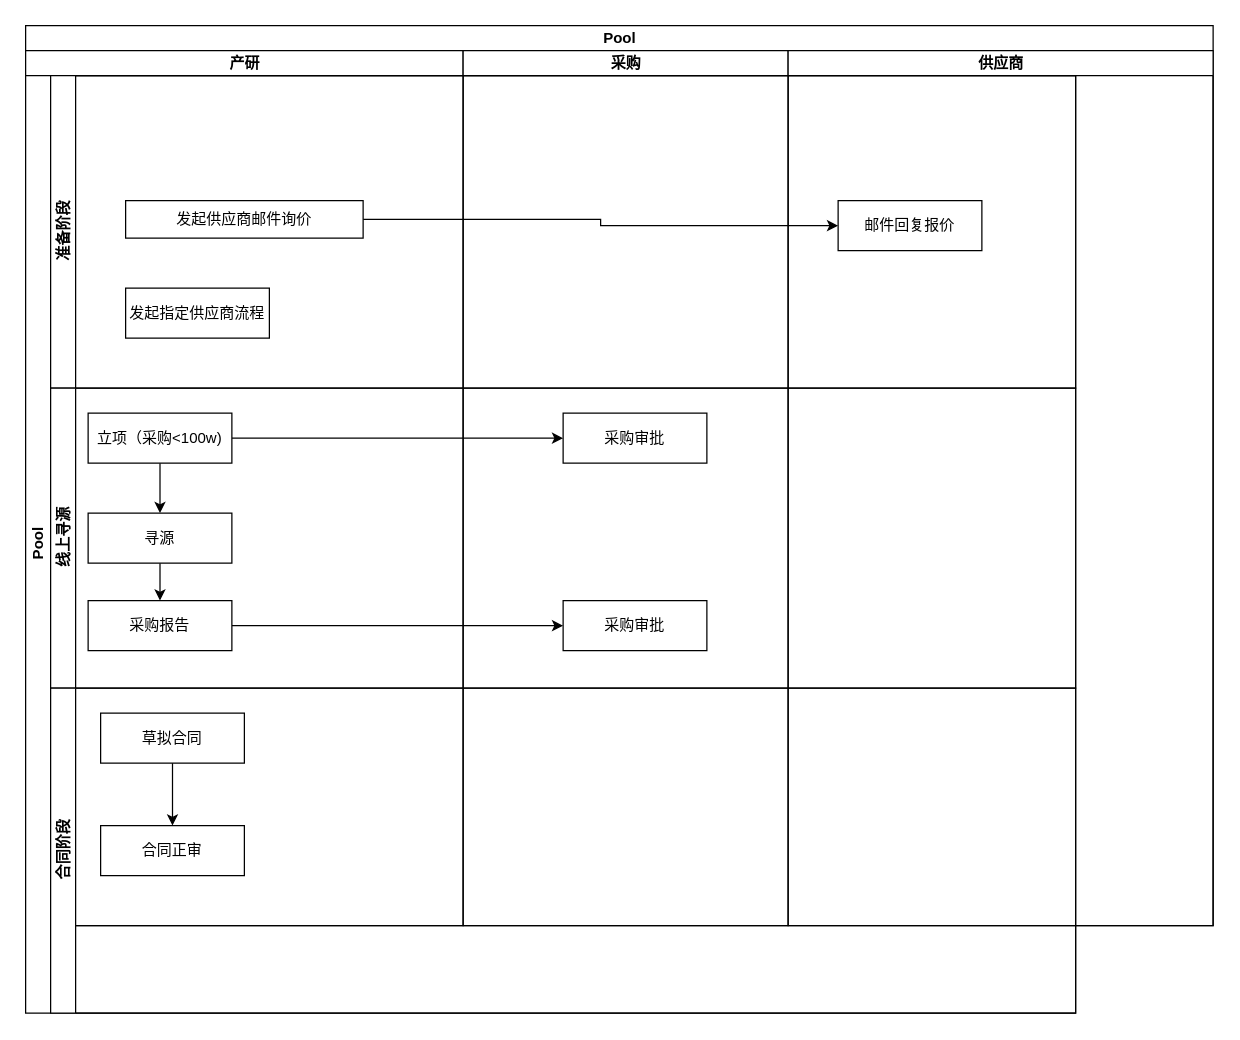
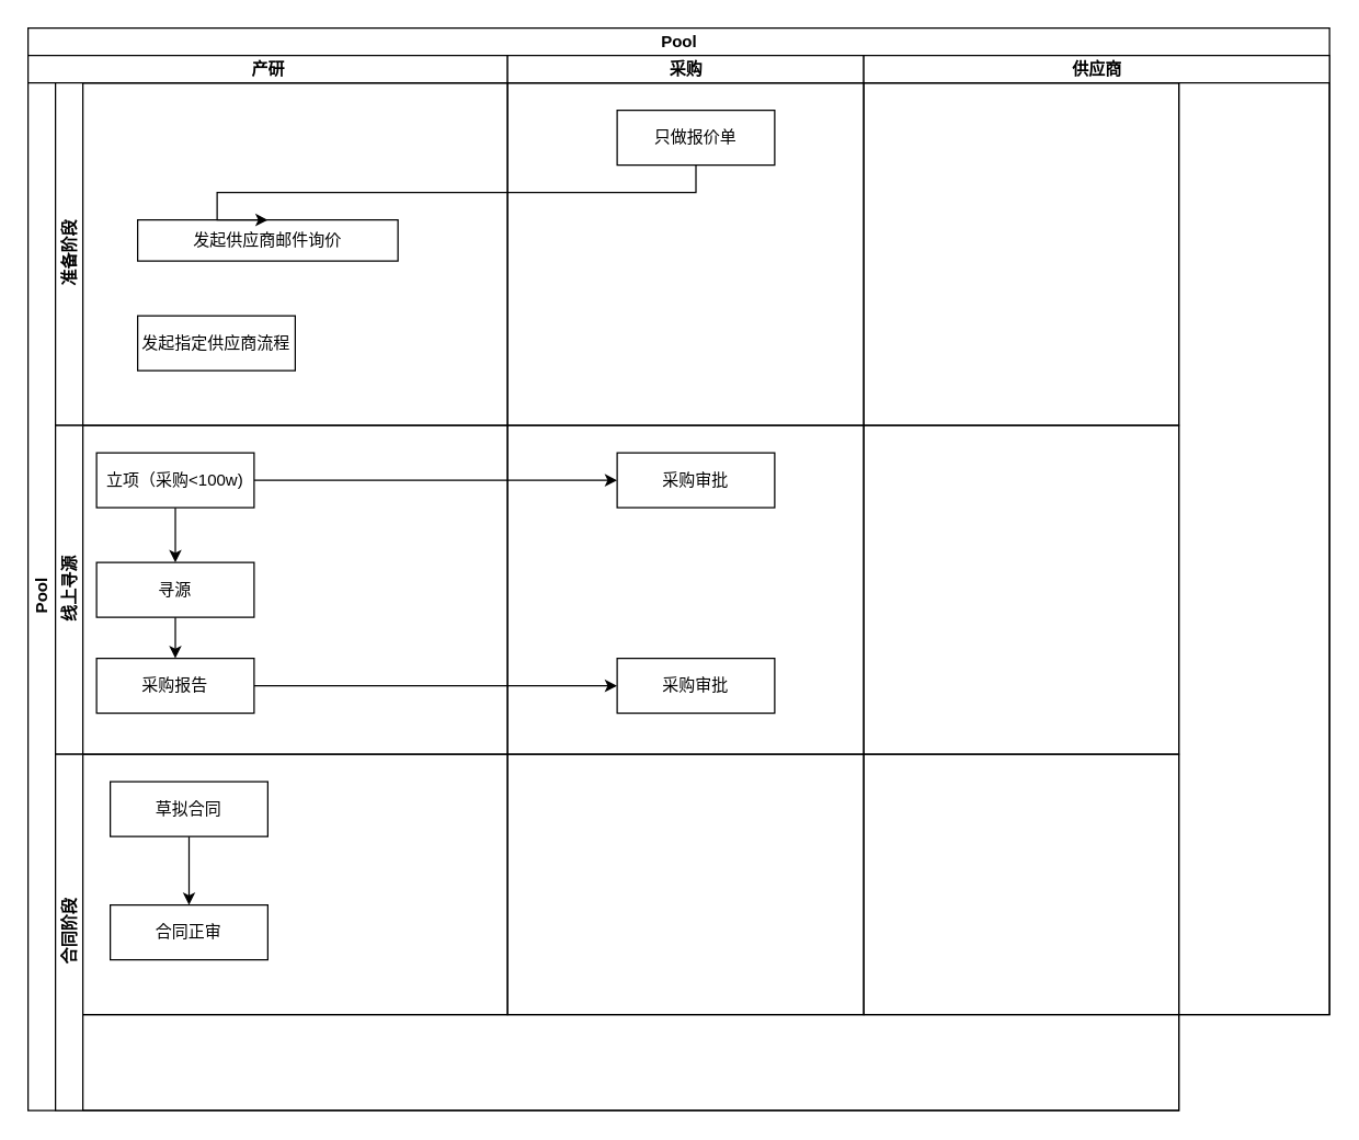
  <mxCell id="0" />
  <mxCell id="1" parent="0" />
  <mxCell id="2" value="Pool" style="swimlane;childLayout=stackLayout;resizeParent=1;resizeParentMax=0;startSize=20;html=1;" vertex="1" parent="1"><mxGeometry x="20" y="20" width="950" height="720" as="geometry" /></mxCell>
  <mxCell id="3" value="产研" style="swimlane;startSize=20;html=1;" vertex="1" parent="2"><mxGeometry y="20" width="350" height="700" as="geometry" /></mxCell>
  <mxCell id="4" value="采购" style="swimlane;startSize=20;html=1;" vertex="1" parent="2"><mxGeometry x="350" y="20" width="260" height="700" as="geometry" /></mxCell>
  <mxCell id="5" value="供应商" style="swimlane;startSize=20;html=1;" vertex="1" parent="2"><mxGeometry x="610" y="20" width="340" height="700" as="geometry" /></mxCell>
  <mxCell id="6" value="Pool" style="swimlane;childLayout=stackLayout;resizeParent=1;resizeParentMax=0;horizontal=0;startSize=20;horizontalStack=0;html=1;" vertex="1" parent="1"><mxGeometry x="20" y="60" width="840" height="750" as="geometry" /></mxCell>
  <mxCell id="7" value="准备阶段" style="swimlane;startSize=20;horizontal=0;html=1;" vertex="1" parent="6"><mxGeometry x="20" width="820" height="250" as="geometry"><mxRectangle x="20" width="820" height="30" as="alternateBounds" /></mxGeometry></mxCell>
- <mxCell id="8" style="edgeStyle=orthogonalEdgeStyle;rounded=0;orthogonalLoop=1;jettySize=auto;html=1;" edge="1" parent="7" source="9" target="10"><mxGeometry relative="1" as="geometry" /></mxCell>
  <mxCell id="9" value="发起供应商邮件询价" style="rounded=0;whiteSpace=wrap;html=1;" vertex="1" parent="7"><mxGeometry x="60.0" y="100" width="190" height="30" as="geometry" /></mxCell>
- <mxCell id="10" value="邮件回复报价" style="rounded=0;whiteSpace=wrap;html=1;" vertex="1" parent="7"><mxGeometry x="630.0" y="100" width="115" height="40" as="geometry" /></mxCell>
  <mxCell id="11" value="发起指定供应商流程" style="rounded=0;whiteSpace=wrap;html=1;" vertex="1" parent="7"><mxGeometry x="60.0" y="170" width="115" height="40" as="geometry" /></mxCell>
+ <mxCell id="12" style="edgeStyle=orthogonalEdgeStyle;rounded=0;orthogonalLoop=1;jettySize=auto;html=1;entryX=0.5;entryY=0;entryDx=0;entryDy=0;" edge="1" parent="7" source="13" target="9"><mxGeometry relative="1" as="geometry"><Array as="points"><mxPoint x="468" y="80" /><mxPoint x="118" y="80" /></Array></mxGeometry></mxCell>
+ <mxCell id="13" value="只做报价单" style="rounded=0;whiteSpace=wrap;html=1;" vertex="1" parent="7"><mxGeometry x="410.0" y="20" width="115" height="40" as="geometry" /></mxCell>
  <mxCell id="14" value="线上寻源" style="swimlane;startSize=20;horizontal=0;html=1;direction=east;" vertex="1" parent="6"><mxGeometry x="20" y="250" width="820" height="240" as="geometry"><mxRectangle x="20" y="120" width="820" height="30" as="alternateBounds" /></mxGeometry></mxCell>
  <mxCell id="15" value="" style="edgeStyle=orthogonalEdgeStyle;rounded=0;orthogonalLoop=1;jettySize=auto;html=1;" edge="1" parent="14" source="17" target="19"><mxGeometry relative="1" as="geometry" /></mxCell>
  <mxCell id="16" style="edgeStyle=orthogonalEdgeStyle;rounded=0;orthogonalLoop=1;jettySize=auto;html=1;" edge="1" parent="14" source="17" target="22"><mxGeometry relative="1" as="geometry" /></mxCell>
  <mxCell id="17" value="立项（采购&amp;lt;100w)" style="rounded=0;whiteSpace=wrap;html=1;" vertex="1" parent="14"><mxGeometry x="30.0" y="20" width="115" height="40" as="geometry" /></mxCell>
  <mxCell id="18" style="edgeStyle=orthogonalEdgeStyle;rounded=0;orthogonalLoop=1;jettySize=auto;html=1;entryX=0.5;entryY=0;entryDx=0;entryDy=0;" edge="1" parent="14" source="19" target="21"><mxGeometry relative="1" as="geometry" /></mxCell>
  <mxCell id="19" value="寻源" style="rounded=0;whiteSpace=wrap;html=1;" vertex="1" parent="14"><mxGeometry x="30.0" y="100" width="115" height="40" as="geometry" /></mxCell>
  <mxCell id="20" style="edgeStyle=orthogonalEdgeStyle;rounded=0;orthogonalLoop=1;jettySize=auto;html=1;" edge="1" parent="14" source="21" target="23"><mxGeometry relative="1" as="geometry" /></mxCell>
  <mxCell id="21" value="采购报告" style="rounded=0;whiteSpace=wrap;html=1;" vertex="1" parent="14"><mxGeometry x="30.0" y="170" width="115" height="40" as="geometry" /></mxCell>
  <mxCell id="22" value="采购审批" style="rounded=0;whiteSpace=wrap;html=1;" vertex="1" parent="14"><mxGeometry x="410.0" y="20" width="115" height="40" as="geometry" /></mxCell>
  <mxCell id="23" value="采购审批" style="rounded=0;whiteSpace=wrap;html=1;" vertex="1" parent="14"><mxGeometry x="410.0" y="170" width="115" height="40" as="geometry" /></mxCell>
  <mxCell id="24" value="合同阶段" style="swimlane;startSize=20;horizontal=0;html=1;" vertex="1" parent="6"><mxGeometry x="20" y="490" width="820" height="260" as="geometry" /></mxCell>
  <mxCell id="25" value="" style="edgeStyle=orthogonalEdgeStyle;rounded=0;orthogonalLoop=1;jettySize=auto;html=1;" edge="1" parent="24" source="26" target="27"><mxGeometry relative="1" as="geometry" /></mxCell>
  <mxCell id="26" value="草拟合同" style="rounded=0;whiteSpace=wrap;html=1;" vertex="1" parent="24"><mxGeometry x="40.0" y="20" width="115" height="40" as="geometry" /></mxCell>
  <mxCell id="27" value="合同正审" style="rounded=0;whiteSpace=wrap;html=1;" vertex="1" parent="24"><mxGeometry x="40.0" y="110" width="115" height="40" as="geometry" /></mxCell>
